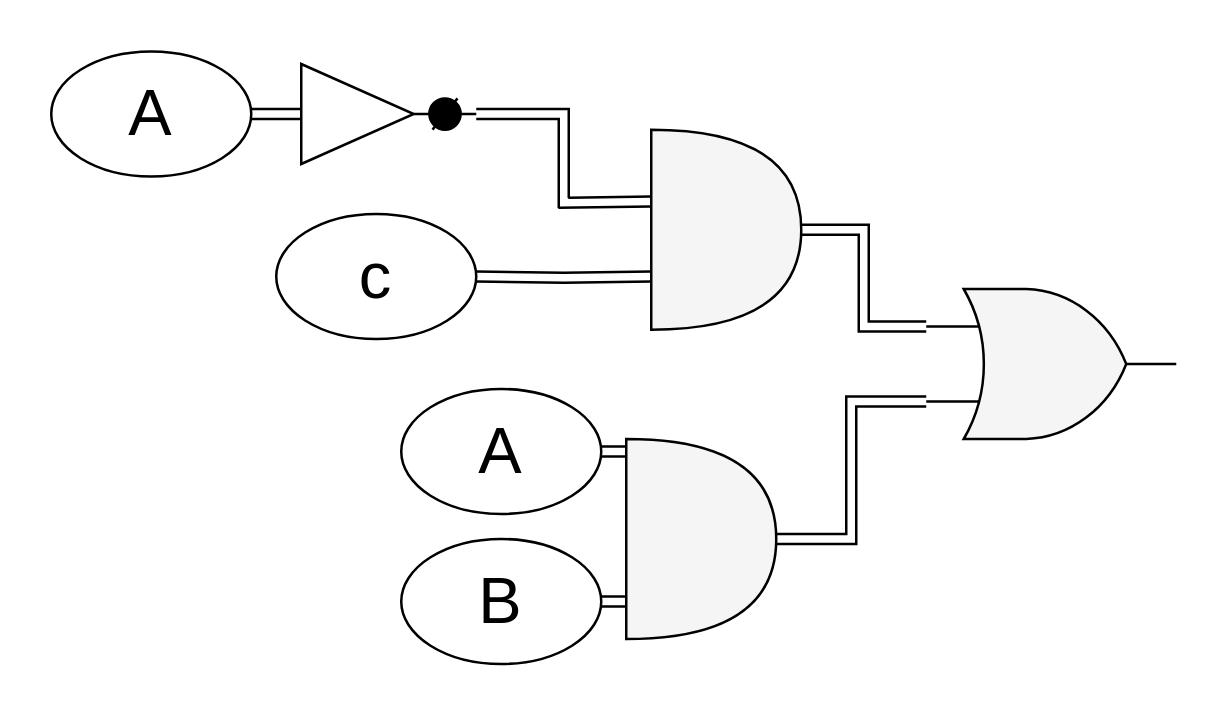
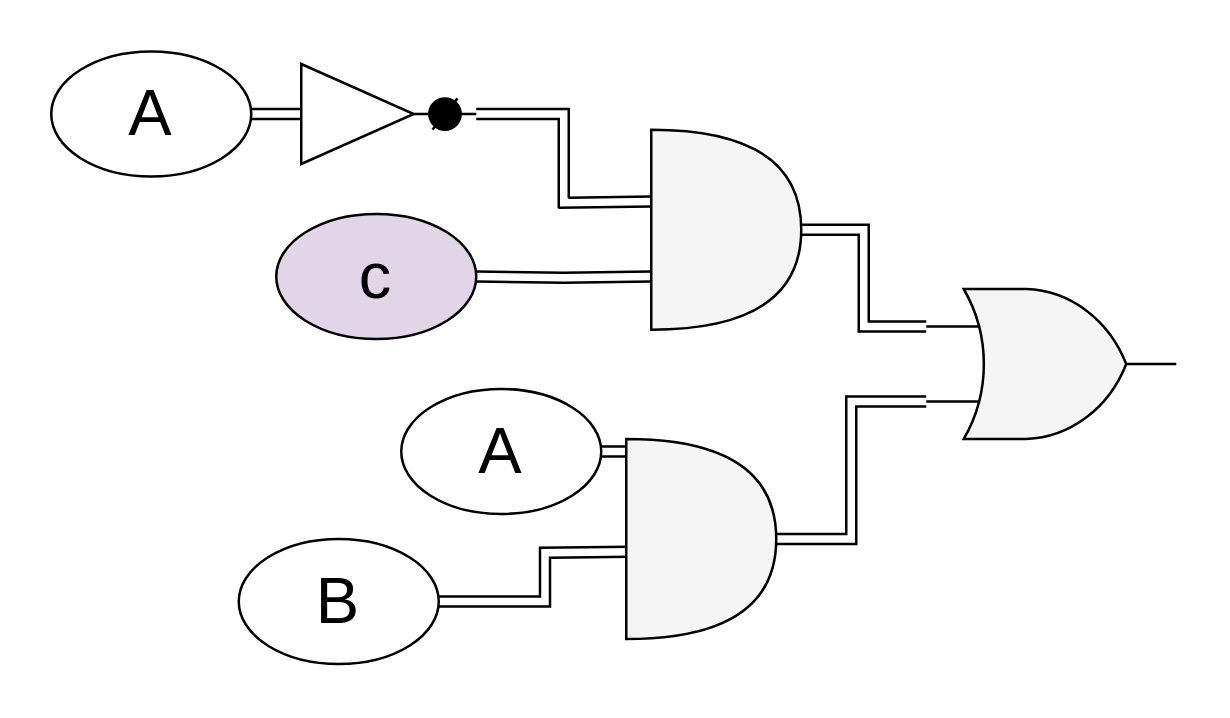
  <mxCell id="0" />
  <mxCell id="1" parent="0" />
  <mxCell id="2" style="edgeStyle=orthogonalEdgeStyle;rounded=0;orthogonalLoop=1;jettySize=auto;html=1;exitX=0;exitY=0.75;exitDx=0;exitDy=0;exitPerimeter=0;entryX=1;entryY=0.5;entryDx=0;entryDy=0;shape=link;" edge="1" parent="1" target="4"><mxGeometry relative="1" as="geometry"><mxPoint x="260" y="110" as="sourcePoint" /></mxGeometry></mxCell>
  <mxCell id="3" style="edgeStyle=orthogonalEdgeStyle;rounded=0;orthogonalLoop=1;jettySize=auto;html=1;exitX=0;exitY=0.25;exitDx=0;exitDy=0;exitPerimeter=0;entryX=1;entryY=0.5;entryDx=0;entryDy=0;entryPerimeter=0;fontSize=26;shape=link;" edge="1" parent="1" target="13"><mxGeometry relative="1" as="geometry"><mxPoint x="260" y="80" as="sourcePoint" /></mxGeometry></mxCell>
- <mxCell id="4" value="&lt;font style=&quot;font-size: 26px&quot;&gt;c&lt;/font&gt;" style="ellipse;whiteSpace=wrap;html=1;" vertex="1" parent="1"><mxGeometry x="110" y="85" width="80" height="50" as="geometry" /></mxCell>
+ <mxCell id="4" value="&lt;font style=&quot;font-size: 26px&quot;&gt;c&lt;/font&gt;" style="ellipse;whiteSpace=wrap;html=1;fillColor=#e1d5e7;" vertex="1" parent="1"><mxGeometry x="110" y="85" width="80" height="50" as="geometry" /></mxCell>
  <mxCell id="5" style="edgeStyle=orthogonalEdgeStyle;rounded=0;orthogonalLoop=1;jettySize=auto;html=1;exitX=1;exitY=0.5;exitDx=0;exitDy=0;entryX=0;entryY=0.5;entryDx=0;entryDy=0;fontSize=26;shape=link;" edge="1" parent="1" source="6" target="11"><mxGeometry relative="1" as="geometry" /></mxCell>
  <mxCell id="6" value="&lt;span style=&quot;font-size: 26px&quot;&gt;A&lt;/span&gt;" style="ellipse;whiteSpace=wrap;html=1;" vertex="1" parent="1"><mxGeometry x="20" y="20" width="80" height="50" as="geometry" /></mxCell>
  <mxCell id="7" style="edgeStyle=orthogonalEdgeStyle;shape=link;rounded=0;orthogonalLoop=1;jettySize=auto;html=1;exitX=1;exitY=0.5;exitDx=0;exitDy=0;entryX=0.09;entryY=0.267;entryDx=0;entryDy=0;entryPerimeter=0;fontSize=26;" edge="1" parent="1" source="8"><mxGeometry relative="1" as="geometry"><mxPoint x="269" y="191.02" as="targetPoint" /></mxGeometry></mxCell>
  <mxCell id="8" value="&lt;font style=&quot;font-size: 26px&quot;&gt;A&lt;/font&gt;" style="ellipse;whiteSpace=wrap;html=1;" vertex="1" parent="1"><mxGeometry x="160" y="155" width="80" height="50" as="geometry" /></mxCell>
  <mxCell id="9" style="edgeStyle=orthogonalEdgeStyle;shape=link;rounded=0;orthogonalLoop=1;jettySize=auto;html=1;exitX=1;exitY=0.5;exitDx=0;exitDy=0;entryX=0;entryY=0.75;entryDx=0;entryDy=0;entryPerimeter=0;fontSize=26;" edge="1" parent="1" source="10"><mxGeometry relative="1" as="geometry"><mxPoint x="260" y="220" as="targetPoint" /></mxGeometry></mxCell>
- <mxCell id="10" value="&lt;font style=&quot;font-size: 26px&quot;&gt;B&lt;/font&gt;" style="ellipse;whiteSpace=wrap;html=1;" vertex="1" parent="1"><mxGeometry x="160" y="215" width="80" height="50" as="geometry" /></mxCell>
+ <mxCell id="10" value="&lt;font style=&quot;font-size: 26px&quot;&gt;B&lt;/font&gt;" style="ellipse;whiteSpace=wrap;html=1;" vertex="1" parent="1"><mxGeometry x="95" y="215" width="80" height="50" as="geometry" /></mxCell>
  <mxCell id="11" value="" style="triangle;whiteSpace=wrap;html=1;fontSize=26;" vertex="1" parent="1"><mxGeometry x="120" y="25" width="45" height="40" as="geometry" /></mxCell>
  <mxCell id="12" style="edgeStyle=orthogonalEdgeStyle;rounded=0;orthogonalLoop=1;jettySize=auto;html=1;exitX=0;exitY=0.5;exitDx=0;exitDy=0;exitPerimeter=0;entryX=1;entryY=0.5;entryDx=0;entryDy=0;fontSize=26;shape=link;" edge="1" parent="1" source="13" target="11"><mxGeometry relative="1" as="geometry" /></mxCell>
  <mxCell id="13" value="" style="pointerEvents=1;verticalLabelPosition=bottom;shadow=0;dashed=0;align=center;html=1;verticalAlign=top;shape=mxgraph.electrical.plc_ladder.not_output_2;fontSize=26;fillColor=#000000;" vertex="1" parent="1"><mxGeometry x="165" y="38.75" width="25" height="12.5" as="geometry" /></mxCell>
  <mxCell id="14" value="" style="verticalLabelPosition=bottom;shadow=0;dashed=0;align=center;html=1;verticalAlign=top;shape=mxgraph.electrical.logic_gates.logic_gate;operation=or;fontSize=26;fillColor=#F5F5F5;" vertex="1" parent="1"><mxGeometry x="370" y="115" width="100" height="60" as="geometry" /></mxCell>
  <mxCell id="15" style="edgeStyle=orthogonalEdgeStyle;shape=link;rounded=0;orthogonalLoop=1;jettySize=auto;html=1;exitX=1;exitY=0.5;exitDx=0;exitDy=0;exitPerimeter=0;entryX=0;entryY=0.25;entryDx=0;entryDy=0;entryPerimeter=0;fontSize=26;" edge="1" parent="1" source="16" target="14"><mxGeometry relative="1" as="geometry" /></mxCell>
  <mxCell id="16" value="" style="shape=or;whiteSpace=wrap;html=1;fontSize=26;fillColor=#F5F5F5;" vertex="1" parent="1"><mxGeometry x="260" y="51.25" width="60" height="80" as="geometry" /></mxCell>
  <mxCell id="17" style="edgeStyle=orthogonalEdgeStyle;shape=link;rounded=0;orthogonalLoop=1;jettySize=auto;html=1;exitX=1;exitY=0.5;exitDx=0;exitDy=0;exitPerimeter=0;entryX=0;entryY=0.75;entryDx=0;entryDy=0;entryPerimeter=0;fontSize=26;" edge="1" parent="1" source="18" target="14"><mxGeometry relative="1" as="geometry" /></mxCell>
  <mxCell id="18" value="" style="shape=or;whiteSpace=wrap;html=1;fontSize=26;fillColor=#F5F5F5;" vertex="1" parent="1"><mxGeometry x="250" y="175" width="60" height="80" as="geometry" /></mxCell>
